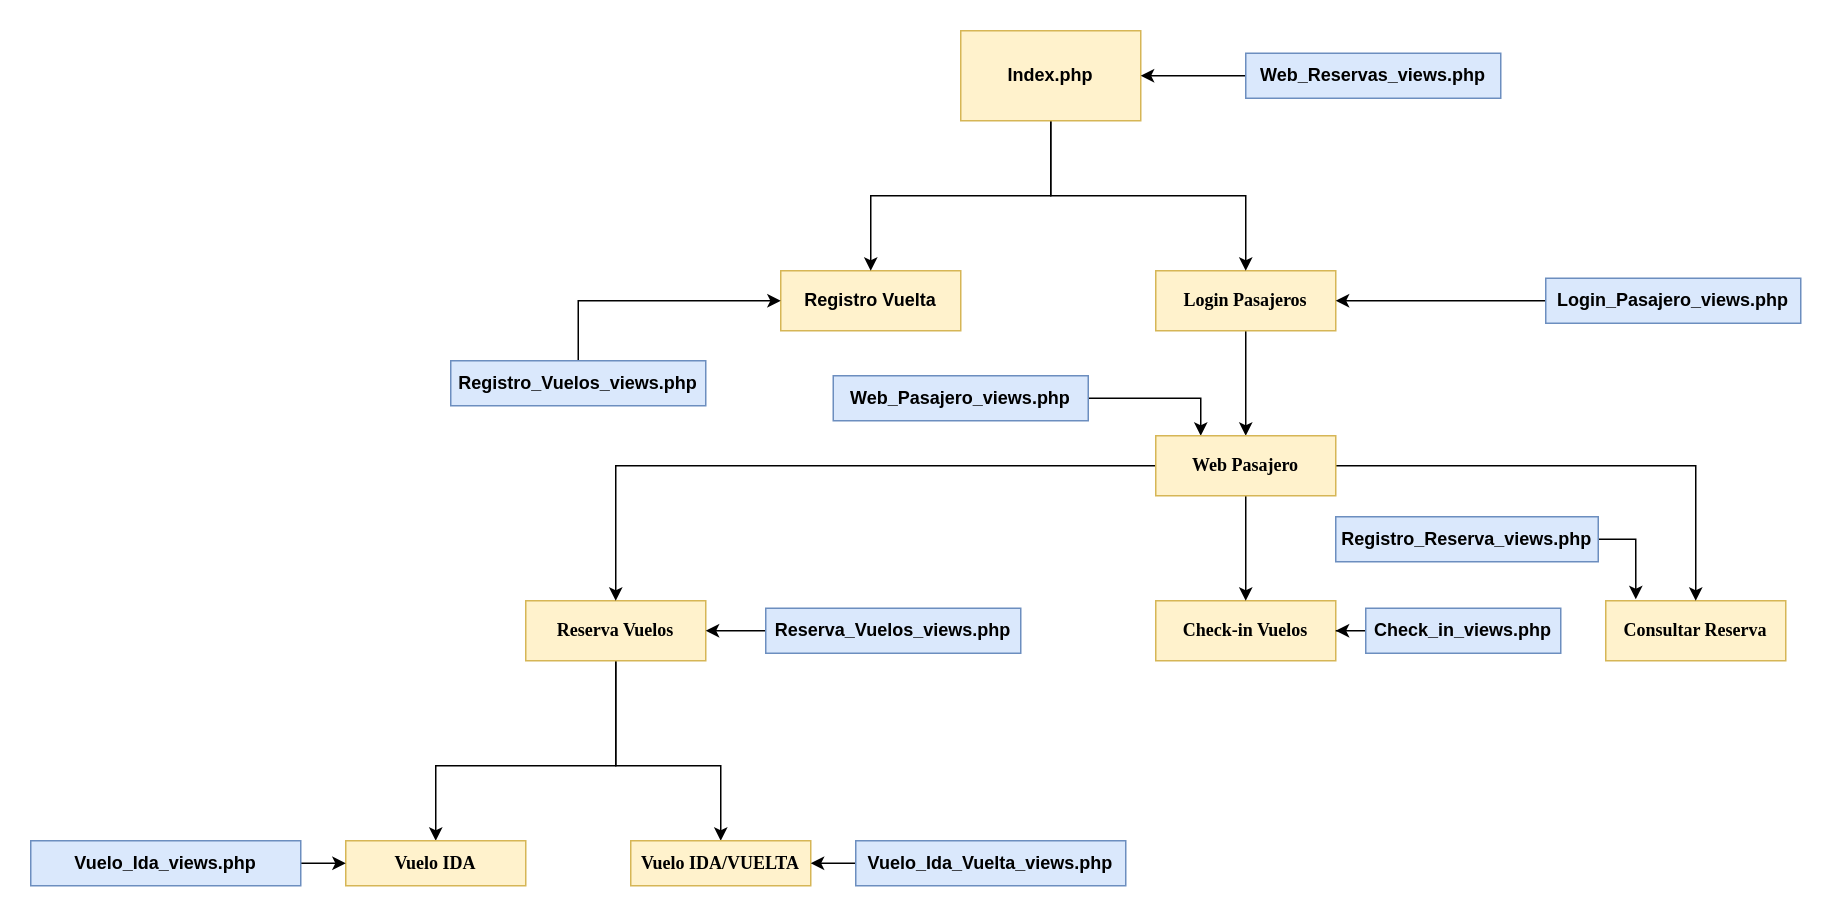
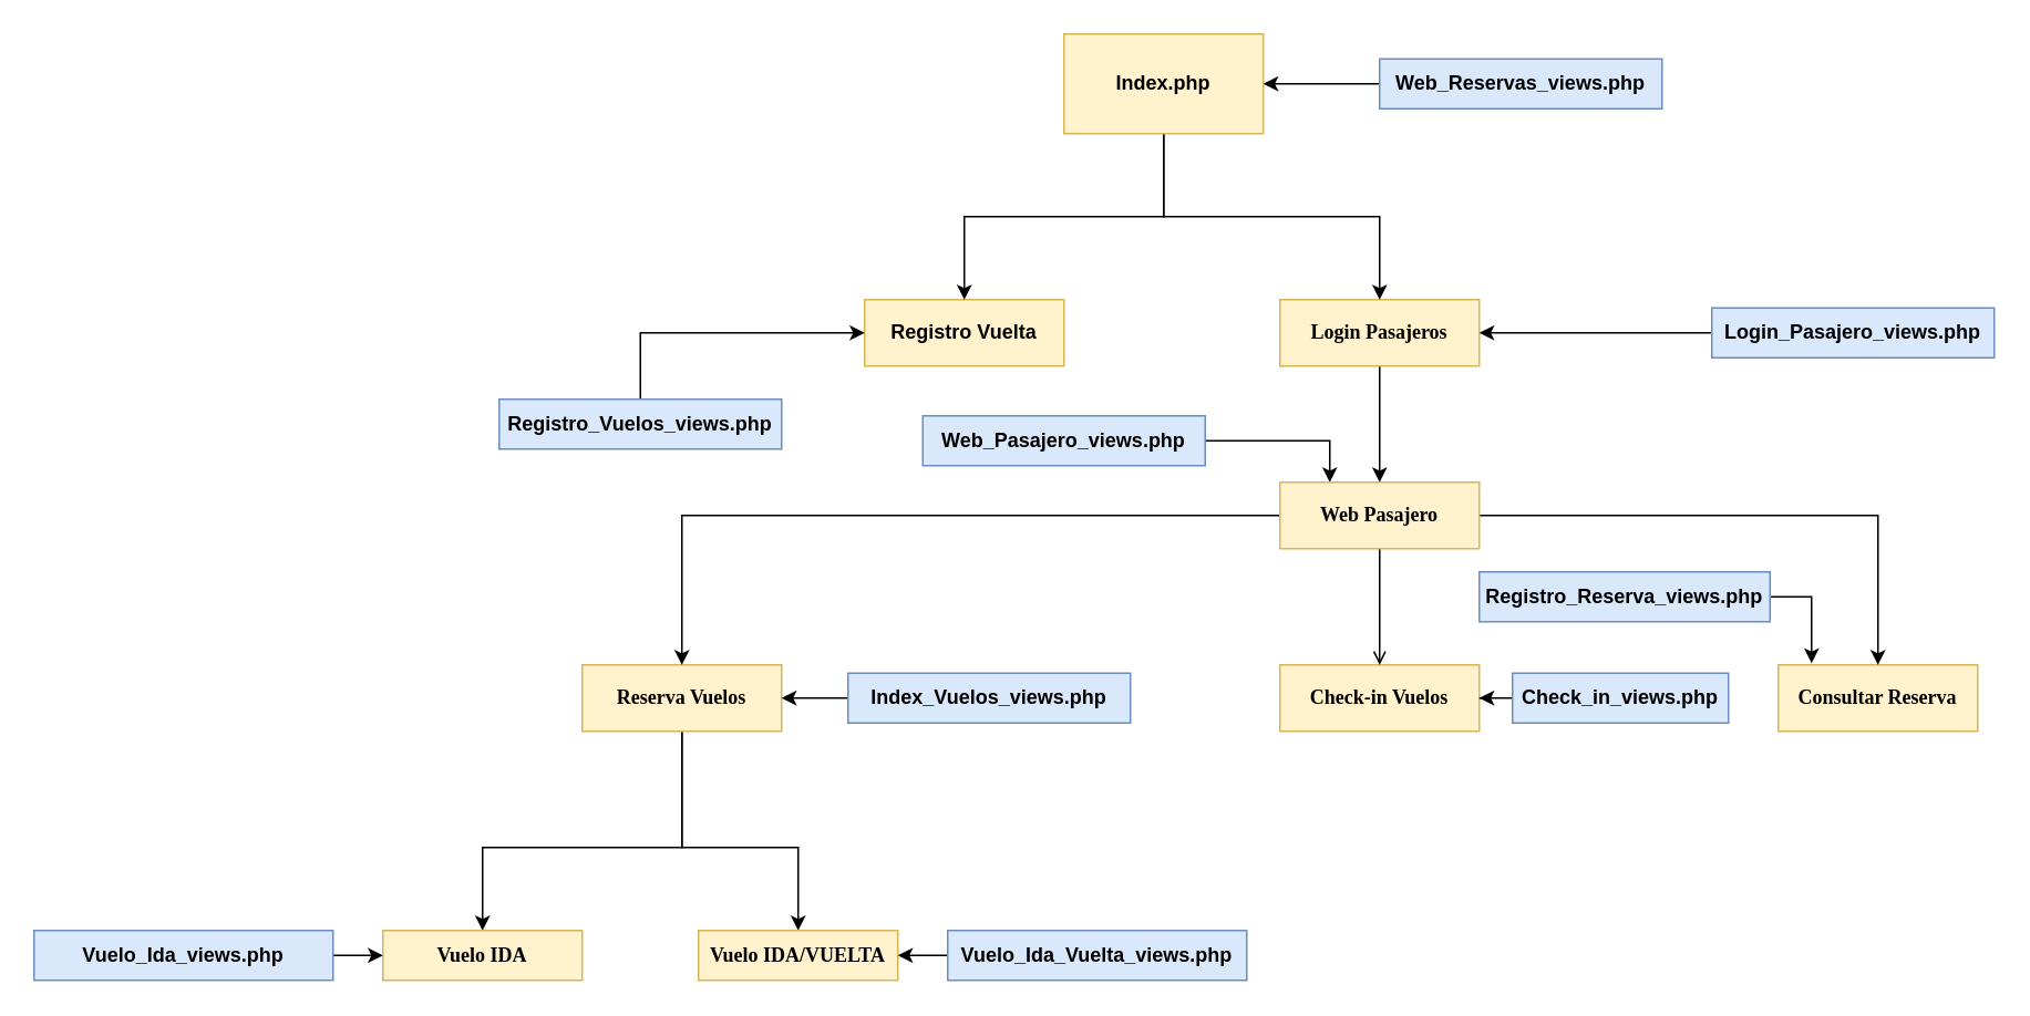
  <mxCell id="0" />
  <mxCell id="1" parent="0" />
  <mxCell id="2" value="&lt;b&gt;Registro Vuelta&lt;/b&gt;" style="rounded=0;whiteSpace=wrap;html=1;fillColor=#fff2cc;strokeColor=#d6b656;" parent="1" vertex="1"><mxGeometry x="520" y="180" width="120" height="40" as="geometry" /></mxCell>
  <mxCell id="3" style="edgeStyle=orthogonalEdgeStyle;rounded=0;orthogonalLoop=1;jettySize=auto;html=1;" parent="1" source="4" target="32" edge="1"><mxGeometry relative="1" as="geometry" /></mxCell>
  <mxCell id="4" value="&lt;b&gt;&lt;font face=&quot;Tahoma&quot;&gt;Login Pasajeros&lt;/font&gt;&lt;/b&gt;" style="rounded=0;whiteSpace=wrap;html=1;fillColor=#fff2cc;strokeColor=#d6b656;" parent="1" vertex="1"><mxGeometry x="770" y="180" width="120" height="40" as="geometry" /></mxCell>
  <mxCell id="5" style="edgeStyle=orthogonalEdgeStyle;rounded=0;orthogonalLoop=1;jettySize=auto;html=1;" parent="1" source="7" target="2" edge="1"><mxGeometry relative="1" as="geometry" /></mxCell>
  <mxCell id="6" style="edgeStyle=orthogonalEdgeStyle;rounded=0;orthogonalLoop=1;jettySize=auto;html=1;entryX=0.5;entryY=0;entryDx=0;entryDy=0;" parent="1" source="7" target="4" edge="1"><mxGeometry relative="1" as="geometry"><Array as="points"><mxPoint x="700" y="130" /><mxPoint x="830" y="130" /></Array></mxGeometry></mxCell>
  <mxCell id="7" value="&lt;b&gt;Index.php&lt;/b&gt;" style="rounded=0;whiteSpace=wrap;html=1;fillColor=#fff2cc;strokeColor=#d6b656;" parent="1" vertex="1"><mxGeometry x="640" y="20" width="120" height="60" as="geometry" /></mxCell>
  <mxCell id="8" value="&lt;b&gt;&lt;font face=&quot;Tahoma&quot;&gt;Check-in Vuelos&lt;/font&gt;&lt;/b&gt;" style="rounded=0;whiteSpace=wrap;html=1;fillColor=#fff2cc;strokeColor=#d6b656;" parent="1" vertex="1"><mxGeometry x="770" y="400" width="120" height="40" as="geometry" /></mxCell>
  <mxCell id="9" value="&lt;b&gt;&lt;font face=&quot;Tahoma&quot;&gt;Consultar Reserva&lt;/font&gt;&lt;/b&gt;" style="rounded=0;whiteSpace=wrap;html=1;fillColor=#fff2cc;strokeColor=#d6b656;" parent="1" vertex="1"><mxGeometry x="1070" y="400" width="120" height="40" as="geometry" /></mxCell>
  <mxCell id="10" style="edgeStyle=orthogonalEdgeStyle;rounded=0;orthogonalLoop=1;jettySize=auto;html=1;" parent="1" source="12" target="25" edge="1"><mxGeometry relative="1" as="geometry"><Array as="points"><mxPoint x="410" y="510" /><mxPoint x="290" y="510" /></Array></mxGeometry></mxCell>
  <mxCell id="11" style="edgeStyle=orthogonalEdgeStyle;rounded=0;orthogonalLoop=1;jettySize=auto;html=1;entryX=0.5;entryY=0;entryDx=0;entryDy=0;" parent="1" source="12" target="26" edge="1"><mxGeometry relative="1" as="geometry"><Array as="points"><mxPoint x="410" y="510" /><mxPoint x="480" y="510" /></Array></mxGeometry></mxCell>
  <mxCell id="12" value="&lt;b&gt;&lt;font face=&quot;Tahoma&quot;&gt;Reserva Vuelos&lt;/font&gt;&lt;/b&gt;" style="rounded=0;whiteSpace=wrap;html=1;fillColor=#fff2cc;strokeColor=#d6b656;" parent="1" vertex="1"><mxGeometry x="350" y="400" width="120" height="40" as="geometry" /></mxCell>
  <mxCell id="13" style="edgeStyle=orthogonalEdgeStyle;rounded=0;orthogonalLoop=1;jettySize=auto;html=1;entryX=1;entryY=0.5;entryDx=0;entryDy=0;" parent="1" source="14" target="12" edge="1"><mxGeometry relative="1" as="geometry" /></mxCell>
- <mxCell id="14" value="&lt;b&gt;Reserva_Vuelos_views.php&lt;/b&gt;" style="rounded=0;whiteSpace=wrap;html=1;fillColor=#dae8fc;strokeColor=#6c8ebf;" parent="1" vertex="1"><mxGeometry x="510" y="405" width="170" height="30" as="geometry" /></mxCell>
+ <mxCell id="14" value="&lt;b&gt;Index_Vuelos_views.php&lt;/b&gt;" style="rounded=0;whiteSpace=wrap;html=1;fillColor=#dae8fc;strokeColor=#6c8ebf;" parent="1" vertex="1"><mxGeometry x="510" y="405" width="170" height="30" as="geometry" /></mxCell>
  <mxCell id="15" style="edgeStyle=orthogonalEdgeStyle;rounded=0;orthogonalLoop=1;jettySize=auto;html=1;entryX=1;entryY=0.5;entryDx=0;entryDy=0;" parent="1" source="16" target="8" edge="1"><mxGeometry relative="1" as="geometry" /></mxCell>
  <mxCell id="16" value="&lt;b&gt;Check_in_views.php&lt;/b&gt;" style="rounded=0;whiteSpace=wrap;html=1;fillColor=#dae8fc;strokeColor=#6c8ebf;" parent="1" vertex="1"><mxGeometry x="910" y="405" width="130" height="30" as="geometry" /></mxCell>
  <mxCell id="17" style="edgeStyle=orthogonalEdgeStyle;rounded=0;orthogonalLoop=1;jettySize=auto;html=1;entryX=0.167;entryY=-0.025;entryDx=0;entryDy=0;entryPerimeter=0;exitX=1;exitY=0.5;exitDx=0;exitDy=0;" parent="1" source="18" target="9" edge="1"><mxGeometry relative="1" as="geometry" /></mxCell>
  <mxCell id="18" value="&lt;b&gt;Registro_Reserva_views.php&lt;/b&gt;" style="rounded=0;whiteSpace=wrap;html=1;fillColor=#dae8fc;strokeColor=#6c8ebf;" parent="1" vertex="1"><mxGeometry x="890" y="344" width="175" height="30" as="geometry" /></mxCell>
  <mxCell id="19" style="edgeStyle=orthogonalEdgeStyle;rounded=0;orthogonalLoop=1;jettySize=auto;html=1;entryX=0;entryY=0.5;entryDx=0;entryDy=0;" parent="1" source="20" target="2" edge="1"><mxGeometry relative="1" as="geometry"><Array as="points"><mxPoint x="385" y="200" /></Array></mxGeometry></mxCell>
  <mxCell id="20" value="&lt;b&gt;Registro_Vuelos_views.php&lt;/b&gt;" style="rounded=0;whiteSpace=wrap;html=1;fillColor=#dae8fc;strokeColor=#6c8ebf;" parent="1" vertex="1"><mxGeometry x="300" y="240" width="170" height="30" as="geometry" /></mxCell>
  <mxCell id="21" style="edgeStyle=orthogonalEdgeStyle;rounded=0;orthogonalLoop=1;jettySize=auto;html=1;entryX=1;entryY=0.5;entryDx=0;entryDy=0;" parent="1" source="22" target="4" edge="1"><mxGeometry relative="1" as="geometry" /></mxCell>
  <mxCell id="22" value="&lt;b&gt;Login_Pasajero_views.php&lt;/b&gt;" style="rounded=0;whiteSpace=wrap;html=1;fillColor=#dae8fc;strokeColor=#6c8ebf;" parent="1" vertex="1"><mxGeometry x="1030" y="185" width="170" height="30" as="geometry" /></mxCell>
  <mxCell id="23" style="edgeStyle=orthogonalEdgeStyle;rounded=0;orthogonalLoop=1;jettySize=auto;html=1;" parent="1" source="24" target="7" edge="1"><mxGeometry relative="1" as="geometry" /></mxCell>
  <mxCell id="24" value="&lt;b&gt;Web_Reservas_views.php&lt;/b&gt;" style="rounded=0;whiteSpace=wrap;html=1;fillColor=#dae8fc;strokeColor=#6c8ebf;" parent="1" vertex="1"><mxGeometry x="830" y="35" width="170" height="30" as="geometry" /></mxCell>
  <mxCell id="25" value="&lt;font face=&quot;Tahoma&quot;&gt;&lt;b&gt;Vuelo IDA&lt;/b&gt;&lt;/font&gt;" style="rounded=0;whiteSpace=wrap;html=1;fillColor=#fff2cc;strokeColor=#d6b656;" parent="1" vertex="1"><mxGeometry x="230" y="560" width="120" height="30" as="geometry" /></mxCell>
  <mxCell id="26" value="&lt;font face=&quot;Tahoma&quot;&gt;&lt;b&gt;Vuelo IDA/VUELTA&lt;/b&gt;&lt;/font&gt;" style="rounded=0;whiteSpace=wrap;html=1;fillColor=#fff2cc;strokeColor=#d6b656;" parent="1" vertex="1"><mxGeometry x="420" y="560" width="120" height="30" as="geometry" /></mxCell>
  <mxCell id="27" style="edgeStyle=orthogonalEdgeStyle;rounded=0;orthogonalLoop=1;jettySize=auto;html=1;entryX=0.25;entryY=0;entryDx=0;entryDy=0;" parent="1" source="28" target="32" edge="1"><mxGeometry relative="1" as="geometry" /></mxCell>
  <mxCell id="28" value="&lt;b&gt;Web_Pasajero_views.php&lt;/b&gt;" style="rounded=0;whiteSpace=wrap;html=1;fillColor=#dae8fc;strokeColor=#6c8ebf;" parent="1" vertex="1"><mxGeometry x="555" y="250" width="170" height="30" as="geometry" /></mxCell>
  <mxCell id="29" style="edgeStyle=orthogonalEdgeStyle;rounded=0;orthogonalLoop=1;jettySize=auto;html=1;entryX=0.5;entryY=0;entryDx=0;entryDy=0;" parent="1" source="32" target="12" edge="1"><mxGeometry relative="1" as="geometry" /></mxCell>
- <mxCell id="30" style="edgeStyle=orthogonalEdgeStyle;rounded=0;orthogonalLoop=1;jettySize=auto;html=1;" parent="1" source="32" target="8" edge="1"><mxGeometry relative="1" as="geometry" /></mxCell>
+ <mxCell id="30" style="edgeStyle=orthogonalEdgeStyle;rounded=0;orthogonalLoop=1;jettySize=auto;html=1;endArrow=open;" parent="1" source="32" target="8" edge="1"><mxGeometry relative="1" as="geometry" /></mxCell>
  <mxCell id="31" style="edgeStyle=orthogonalEdgeStyle;rounded=0;orthogonalLoop=1;jettySize=auto;html=1;" parent="1" source="32" target="9" edge="1"><mxGeometry relative="1" as="geometry" /></mxCell>
  <mxCell id="32" value="&lt;font face=&quot;Tahoma&quot;&gt;&lt;b&gt;Web Pasajero&lt;/b&gt;&lt;/font&gt;" style="rounded=0;whiteSpace=wrap;html=1;fillColor=#fff2cc;strokeColor=#d6b656;" parent="1" vertex="1"><mxGeometry x="770" y="290" width="120" height="40" as="geometry" /></mxCell>
  <mxCell id="33" style="edgeStyle=orthogonalEdgeStyle;rounded=0;orthogonalLoop=1;jettySize=auto;html=1;" parent="1" source="34" target="25" edge="1"><mxGeometry relative="1" as="geometry" /></mxCell>
  <mxCell id="34" value="&lt;b&gt;Vuelo_Ida_views.php&lt;/b&gt;" style="rounded=0;whiteSpace=wrap;html=1;fillColor=#dae8fc;strokeColor=#6c8ebf;" parent="1" vertex="1"><mxGeometry x="20" y="560" width="180" height="30" as="geometry" /></mxCell>
  <mxCell id="35" style="edgeStyle=orthogonalEdgeStyle;rounded=0;orthogonalLoop=1;jettySize=auto;html=1;entryX=1;entryY=0.5;entryDx=0;entryDy=0;" parent="1" source="36" target="26" edge="1"><mxGeometry relative="1" as="geometry" /></mxCell>
  <mxCell id="36" value="&lt;b&gt;Vuelo_Ida_Vuelta_views.php&lt;/b&gt;" style="rounded=0;whiteSpace=wrap;html=1;fillColor=#dae8fc;strokeColor=#6c8ebf;" parent="1" vertex="1"><mxGeometry x="570" y="560" width="180" height="30" as="geometry" /></mxCell>
